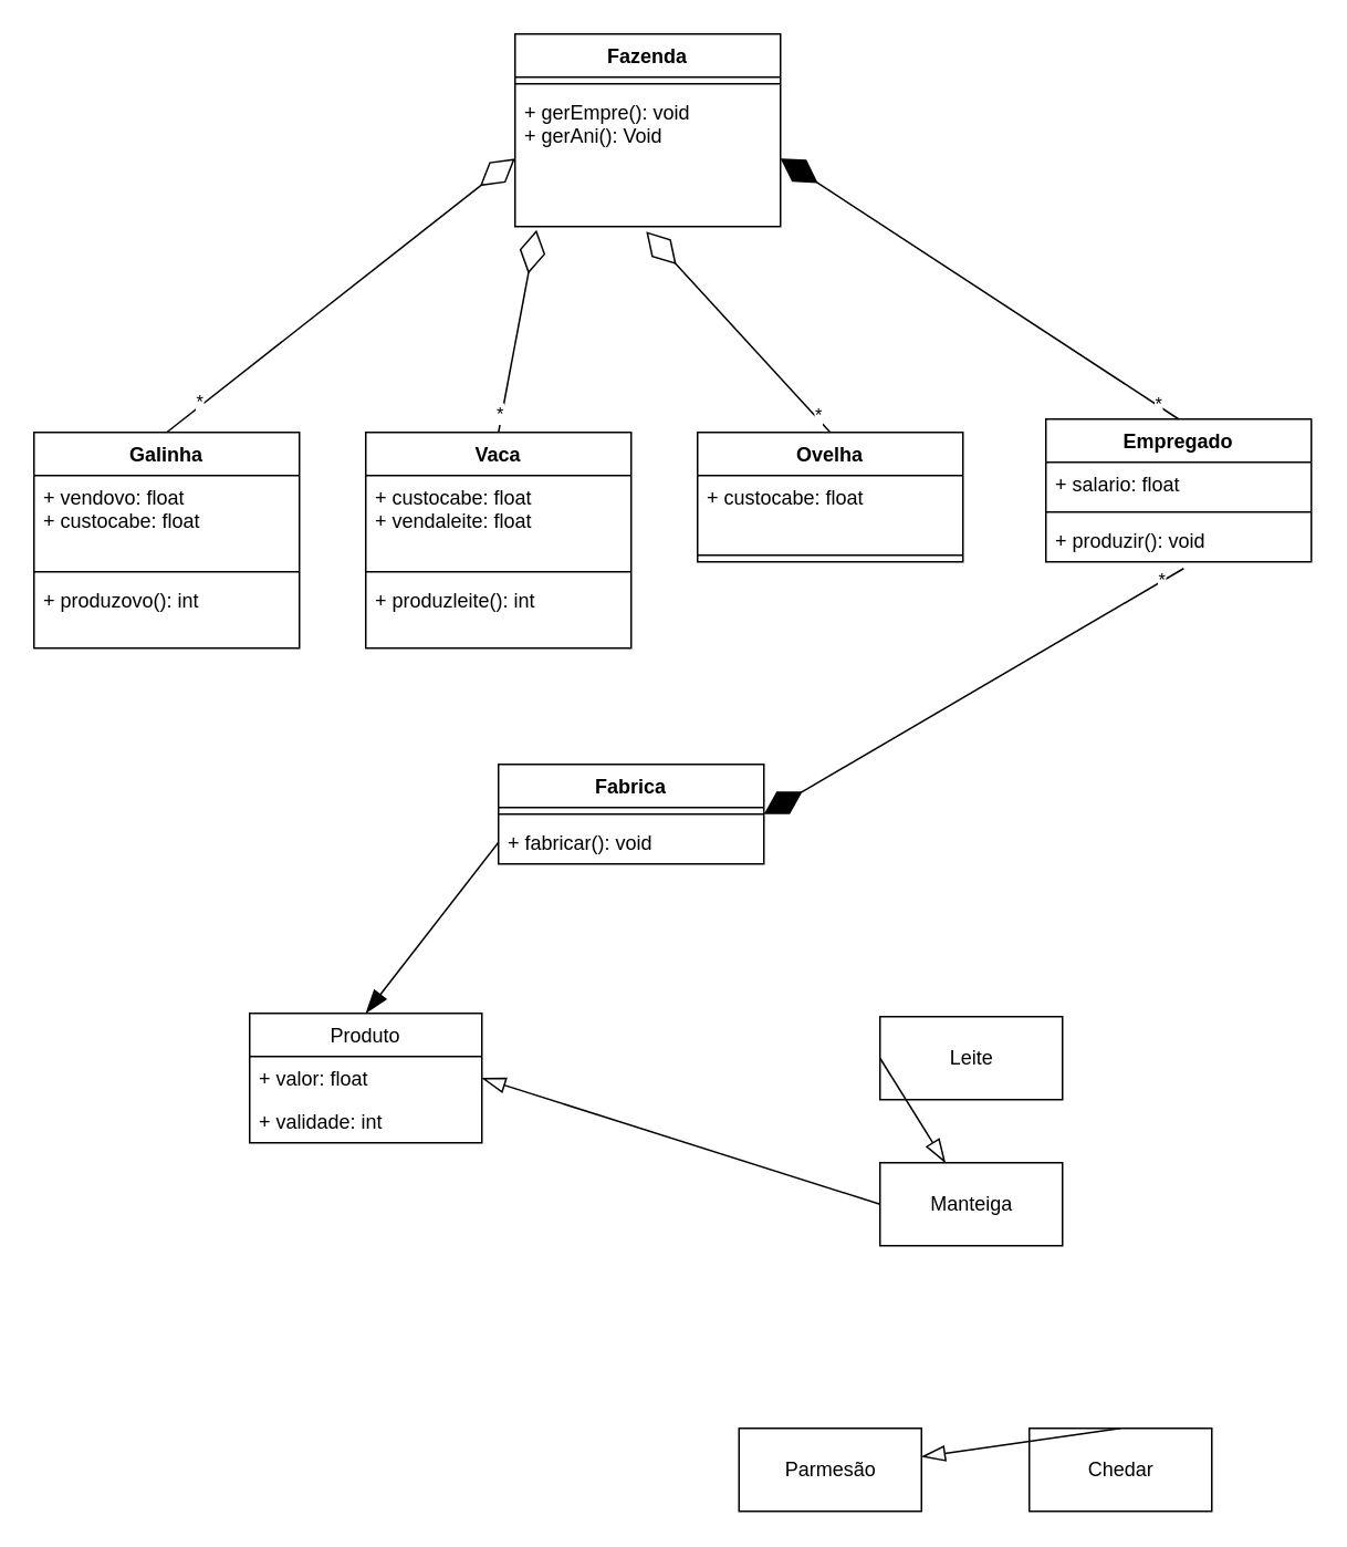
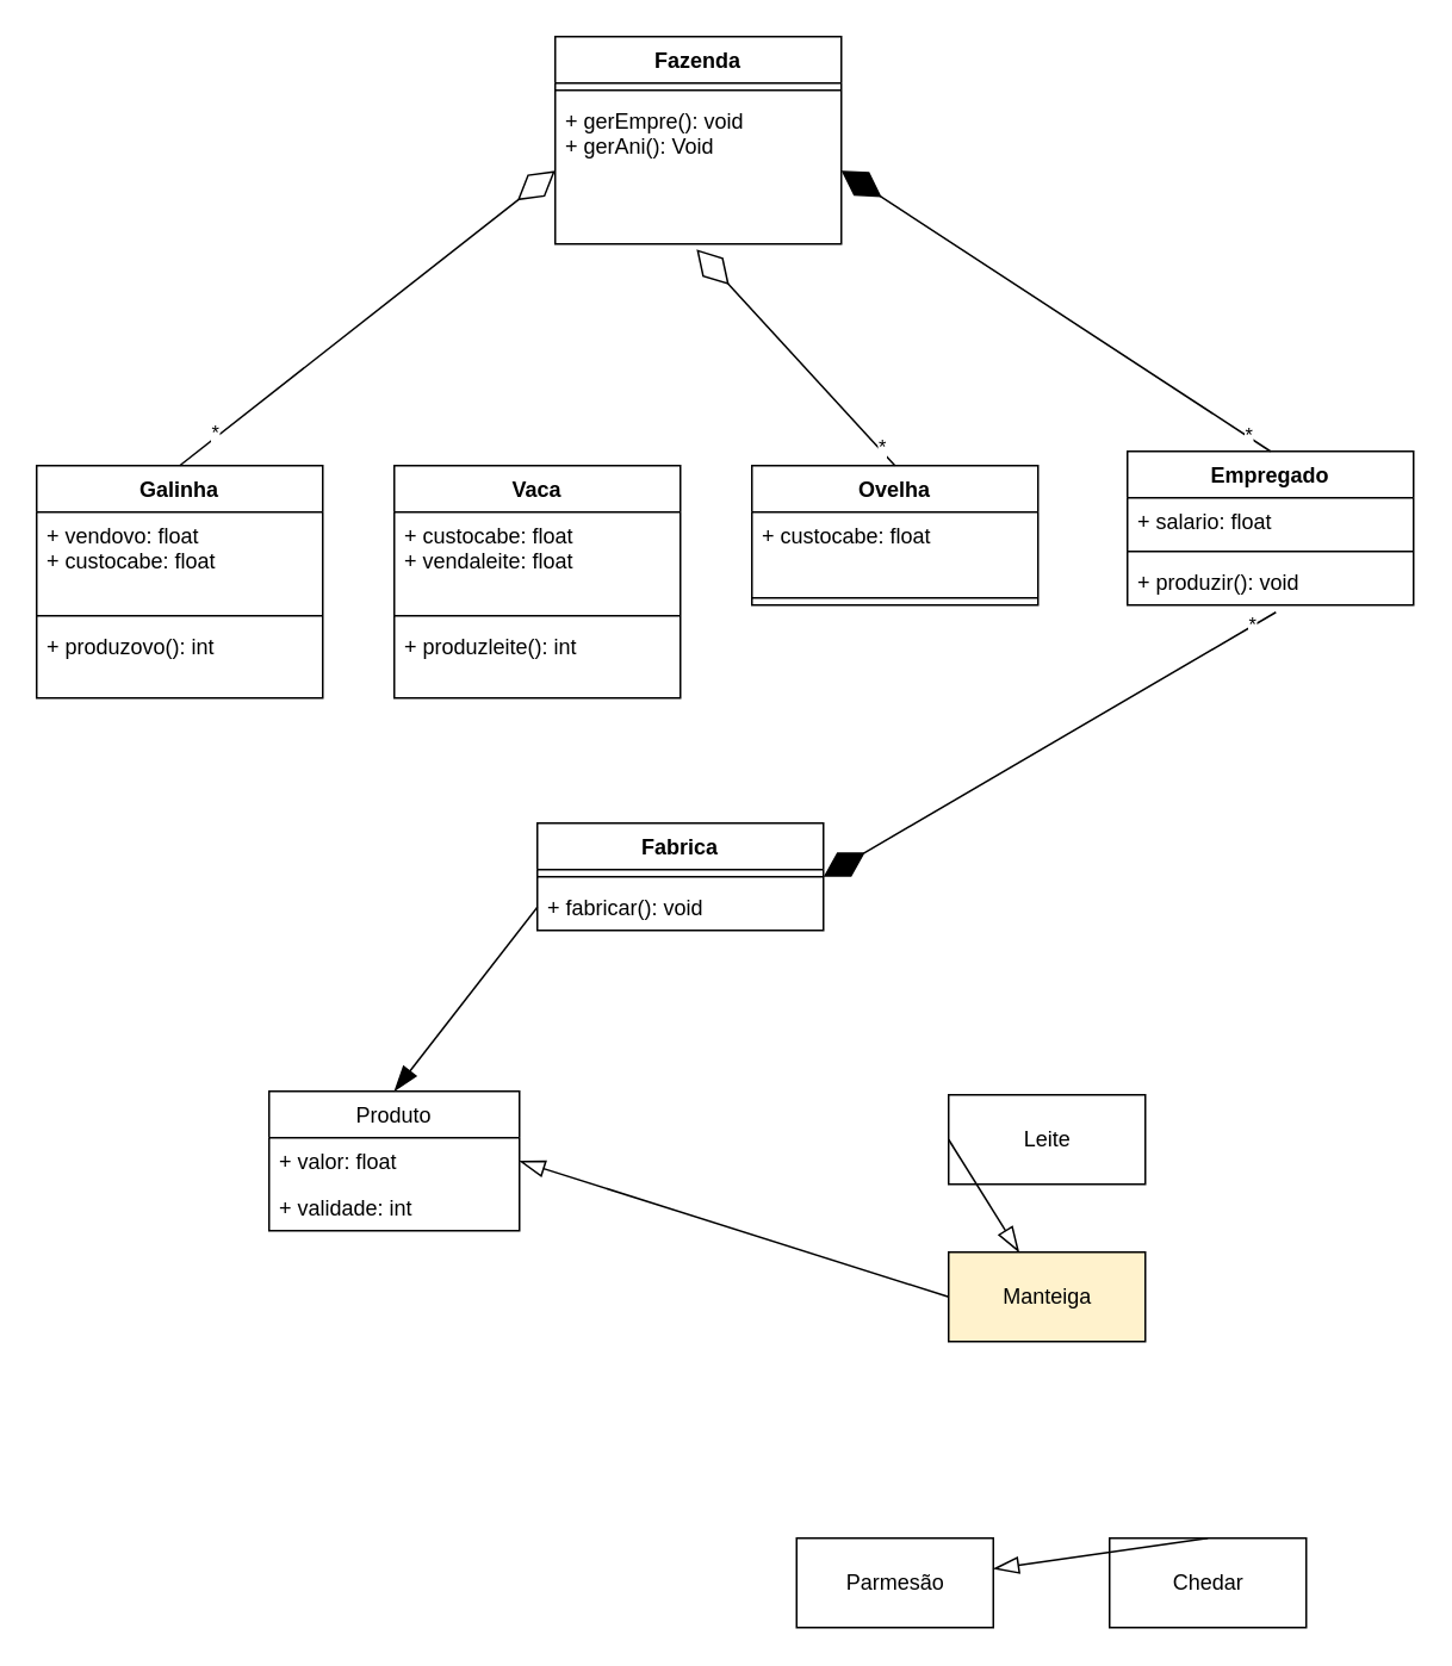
  <mxCell id="0" />
  <mxCell id="1" parent="0" />
  <mxCell id="2" value="Vaca" style="swimlane;fontStyle=1;align=center;verticalAlign=top;childLayout=stackLayout;horizontal=1;startSize=26;horizontalStack=0;resizeParent=1;resizeParentMax=0;resizeLast=0;collapsible=1;marginBottom=0;" vertex="1" parent="1"><mxGeometry x="220" y="260" width="160" height="130" as="geometry" /></mxCell>
  <mxCell id="3" value="+ custocabe: float&#10;+ vendaleite: float" style="text;strokeColor=none;fillColor=none;align=left;verticalAlign=top;spacingLeft=4;spacingRight=4;overflow=hidden;rotatable=0;points=[[0,0.5],[1,0.5]];portConstraint=eastwest;" vertex="1" parent="2"><mxGeometry y="26" width="160" height="54" as="geometry" /></mxCell>
  <mxCell id="4" value="" style="line;strokeWidth=1;fillColor=none;align=left;verticalAlign=middle;spacingTop=-1;spacingLeft=3;spacingRight=3;rotatable=0;labelPosition=right;points=[];portConstraint=eastwest;" vertex="1" parent="2"><mxGeometry y="80" width="160" height="8" as="geometry" /></mxCell>
  <mxCell id="5" value="+ produzleite(): int" style="text;strokeColor=none;fillColor=none;align=left;verticalAlign=top;spacingLeft=4;spacingRight=4;overflow=hidden;rotatable=0;points=[[0,0.5],[1,0.5]];portConstraint=eastwest;" vertex="1" parent="2"><mxGeometry y="88" width="160" height="42" as="geometry" /></mxCell>
  <mxCell id="6" value="Ovelha" style="swimlane;fontStyle=1;align=center;verticalAlign=top;childLayout=stackLayout;horizontal=1;startSize=26;horizontalStack=0;resizeParent=1;resizeParentMax=0;resizeLast=0;collapsible=1;marginBottom=0;" vertex="1" parent="1"><mxGeometry x="420" y="260" width="160" height="78" as="geometry" /></mxCell>
  <mxCell id="7" value="+ custocabe: float" style="text;strokeColor=none;fillColor=none;align=left;verticalAlign=top;spacingLeft=4;spacingRight=4;overflow=hidden;rotatable=0;points=[[0,0.5],[1,0.5]];portConstraint=eastwest;" vertex="1" parent="6"><mxGeometry y="26" width="160" height="44" as="geometry" /></mxCell>
  <mxCell id="8" value="" style="line;strokeWidth=1;fillColor=none;align=left;verticalAlign=middle;spacingTop=-1;spacingLeft=3;spacingRight=3;rotatable=0;labelPosition=right;points=[];portConstraint=eastwest;" vertex="1" parent="6"><mxGeometry y="70" width="160" height="8" as="geometry" /></mxCell>
  <mxCell id="9" value="Galinha" style="swimlane;fontStyle=1;align=center;verticalAlign=top;childLayout=stackLayout;horizontal=1;startSize=26;horizontalStack=0;resizeParent=1;resizeParentMax=0;resizeLast=0;collapsible=1;marginBottom=0;" vertex="1" parent="1"><mxGeometry x="20" y="260" width="160" height="130" as="geometry" /></mxCell>
  <mxCell id="10" value="+ vendovo: float&#10;+ custocabe: float" style="text;strokeColor=none;fillColor=none;align=left;verticalAlign=top;spacingLeft=4;spacingRight=4;overflow=hidden;rotatable=0;points=[[0,0.5],[1,0.5]];portConstraint=eastwest;" vertex="1" parent="9"><mxGeometry y="26" width="160" height="54" as="geometry" /></mxCell>
  <mxCell id="11" value="" style="line;strokeWidth=1;fillColor=none;align=left;verticalAlign=middle;spacingTop=-1;spacingLeft=3;spacingRight=3;rotatable=0;labelPosition=right;points=[];portConstraint=eastwest;" vertex="1" parent="9"><mxGeometry y="80" width="160" height="8" as="geometry" /></mxCell>
  <mxCell id="12" value="+ produzovo(): int" style="text;strokeColor=none;fillColor=none;align=left;verticalAlign=top;spacingLeft=4;spacingRight=4;overflow=hidden;rotatable=0;points=[[0,0.5],[1,0.5]];portConstraint=eastwest;" vertex="1" parent="9"><mxGeometry y="88" width="160" height="42" as="geometry" /></mxCell>
  <mxCell id="13" value="Fabrica" style="swimlane;fontStyle=1;align=center;verticalAlign=top;childLayout=stackLayout;horizontal=1;startSize=26;horizontalStack=0;resizeParent=1;resizeParentMax=0;resizeLast=0;collapsible=1;marginBottom=0;" vertex="1" parent="1"><mxGeometry x="300" y="460" width="160" height="60" as="geometry" /></mxCell>
  <mxCell id="14" value="" style="line;strokeWidth=1;fillColor=none;align=left;verticalAlign=middle;spacingTop=-1;spacingLeft=3;spacingRight=3;rotatable=0;labelPosition=right;points=[];portConstraint=eastwest;" vertex="1" parent="13"><mxGeometry y="26" width="160" height="8" as="geometry" /></mxCell>
  <mxCell id="15" value="+ fabricar(): void" style="text;strokeColor=none;fillColor=none;align=left;verticalAlign=top;spacingLeft=4;spacingRight=4;overflow=hidden;rotatable=0;points=[[0,0.5],[1,0.5]];portConstraint=eastwest;" vertex="1" parent="13"><mxGeometry y="34" width="160" height="26" as="geometry" /></mxCell>
  <mxCell id="16" value="Empregado" style="swimlane;fontStyle=1;align=center;verticalAlign=top;childLayout=stackLayout;horizontal=1;startSize=26;horizontalStack=0;resizeParent=1;resizeParentMax=0;resizeLast=0;collapsible=1;marginBottom=0;" vertex="1" parent="1"><mxGeometry x="630" y="252" width="160" height="86" as="geometry" /></mxCell>
  <mxCell id="17" value="+ salario: float" style="text;strokeColor=none;fillColor=none;align=left;verticalAlign=top;spacingLeft=4;spacingRight=4;overflow=hidden;rotatable=0;points=[[0,0.5],[1,0.5]];portConstraint=eastwest;" vertex="1" parent="16"><mxGeometry y="26" width="160" height="26" as="geometry" /></mxCell>
  <mxCell id="18" value="" style="line;strokeWidth=1;fillColor=none;align=left;verticalAlign=middle;spacingTop=-1;spacingLeft=3;spacingRight=3;rotatable=0;labelPosition=right;points=[];portConstraint=eastwest;" vertex="1" parent="16"><mxGeometry y="52" width="160" height="8" as="geometry" /></mxCell>
  <mxCell id="19" value="+ produzir(): void" style="text;strokeColor=none;fillColor=none;align=left;verticalAlign=top;spacingLeft=4;spacingRight=4;overflow=hidden;rotatable=0;points=[[0,0.5],[1,0.5]];portConstraint=eastwest;" vertex="1" parent="16"><mxGeometry y="60" width="160" height="26" as="geometry" /></mxCell>
  <mxCell id="20" value="Fazenda" style="swimlane;fontStyle=1;align=center;verticalAlign=top;childLayout=stackLayout;horizontal=1;startSize=26;horizontalStack=0;resizeParent=1;resizeParentMax=0;resizeLast=0;collapsible=1;marginBottom=0;" vertex="1" parent="1"><mxGeometry x="310" y="20" width="160" height="116" as="geometry" /></mxCell>
  <mxCell id="21" value="" style="line;strokeWidth=1;fillColor=none;align=left;verticalAlign=middle;spacingTop=-1;spacingLeft=3;spacingRight=3;rotatable=0;labelPosition=right;points=[];portConstraint=eastwest;" vertex="1" parent="20"><mxGeometry y="26" width="160" height="8" as="geometry" /></mxCell>
  <mxCell id="22" value="+ gerEmpre(): void&#10;+ gerAni(): Void" style="text;strokeColor=none;fillColor=none;align=left;verticalAlign=top;spacingLeft=4;spacingRight=4;overflow=hidden;rotatable=0;points=[[0,0.5],[1,0.5]];portConstraint=eastwest;" vertex="1" parent="20"><mxGeometry y="34" width="160" height="82" as="geometry" /></mxCell>
  <mxCell id="23" value="" style="endArrow=diamondThin;endFill=0;endSize=24;html=1;exitX=0.5;exitY=0;exitDx=0;exitDy=0;entryX=0;entryY=0.5;entryDx=0;entryDy=0;" edge="1" parent="1" source="9" target="22"><mxGeometry width="160" relative="1" as="geometry"><mxPoint x="110" y="110" as="sourcePoint" /><mxPoint x="270" y="110" as="targetPoint" /></mxGeometry></mxCell>
  <mxCell id="24" value="*" style="edgeLabel;html=1;align=center;verticalAlign=middle;resizable=0;points=[];" vertex="1" connectable="0" parent="23"><mxGeometry x="-0.799" y="2" relative="1" as="geometry"><mxPoint as="offset" /></mxGeometry></mxCell>
- <mxCell id="25" value="" style="endArrow=diamondThin;endFill=0;endSize=24;html=1;exitX=0.5;exitY=0;exitDx=0;exitDy=0;entryX=0.081;entryY=1.024;entryDx=0;entryDy=0;entryPerimeter=0;" edge="1" parent="1" source="2" target="22"><mxGeometry width="160" relative="1" as="geometry"><mxPoint x="280" y="200" as="sourcePoint" /><mxPoint x="440" y="200" as="targetPoint" /></mxGeometry></mxCell>
- <mxCell id="26" value="*" style="edgeLabel;html=1;align=center;verticalAlign=middle;resizable=0;points=[];" vertex="1" connectable="0" parent="25"><mxGeometry x="-0.826" y="2" relative="1" as="geometry"><mxPoint as="offset" /></mxGeometry></mxCell>
  <mxCell id="27" value="" style="endArrow=diamondThin;endFill=0;endSize=24;html=1;exitX=0.5;exitY=0;exitDx=0;exitDy=0;entryX=0.494;entryY=1.037;entryDx=0;entryDy=0;entryPerimeter=0;" edge="1" parent="1" source="6" target="22"><mxGeometry width="160" relative="1" as="geometry"><mxPoint x="330" y="200" as="sourcePoint" /><mxPoint x="490" y="200" as="targetPoint" /></mxGeometry></mxCell>
  <mxCell id="28" value="*" style="edgeLabel;html=1;align=center;verticalAlign=middle;resizable=0;points=[];" vertex="1" connectable="0" parent="27"><mxGeometry x="-0.844" y="-2" relative="1" as="geometry"><mxPoint as="offset" /></mxGeometry></mxCell>
  <mxCell id="29" value="" style="endArrow=diamondThin;endFill=1;endSize=24;html=1;exitX=0.5;exitY=0;exitDx=0;exitDy=0;entryX=1;entryY=0.5;entryDx=0;entryDy=0;" edge="1" parent="1" source="16" target="22"><mxGeometry width="160" relative="1" as="geometry"><mxPoint x="560" y="120" as="sourcePoint" /><mxPoint x="720" y="120" as="targetPoint" /></mxGeometry></mxCell>
  <mxCell id="30" value="*" style="edgeLabel;html=1;align=center;verticalAlign=middle;resizable=0;points=[];" vertex="1" connectable="0" parent="29"><mxGeometry x="-0.886" y="-1" relative="1" as="geometry"><mxPoint as="offset" /></mxGeometry></mxCell>
  <mxCell id="31" value="" style="endArrow=diamondThin;endFill=1;endSize=24;html=1;entryX=1;entryY=0.5;entryDx=0;entryDy=0;exitX=0.519;exitY=1.154;exitDx=0;exitDy=0;exitPerimeter=0;" edge="1" parent="1" source="19" target="13"><mxGeometry width="160" relative="1" as="geometry"><mxPoint x="310" y="360" as="sourcePoint" /><mxPoint x="470" y="360" as="targetPoint" /></mxGeometry></mxCell>
  <mxCell id="32" value="*" style="edgeLabel;html=1;align=center;verticalAlign=middle;resizable=0;points=[];" vertex="1" connectable="0" parent="31"><mxGeometry x="-0.899" y="-1" relative="1" as="geometry"><mxPoint as="offset" /></mxGeometry></mxCell>
  <mxCell id="33" value="Produto" style="swimlane;fontStyle=0;childLayout=stackLayout;horizontal=1;startSize=26;fillColor=none;horizontalStack=0;resizeParent=1;resizeParentMax=0;resizeLast=0;collapsible=1;marginBottom=0;" vertex="1" parent="1"><mxGeometry x="150" y="610" width="140" height="78" as="geometry" /></mxCell>
  <mxCell id="34" value="+ valor: float" style="text;strokeColor=none;fillColor=none;align=left;verticalAlign=top;spacingLeft=4;spacingRight=4;overflow=hidden;rotatable=0;points=[[0,0.5],[1,0.5]];portConstraint=eastwest;" vertex="1" parent="33"><mxGeometry y="26" width="140" height="26" as="geometry" /></mxCell>
  <mxCell id="35" value="+ validade: int" style="text;strokeColor=none;fillColor=none;align=left;verticalAlign=top;spacingLeft=4;spacingRight=4;overflow=hidden;rotatable=0;points=[[0,0.5],[1,0.5]];portConstraint=eastwest;" vertex="1" parent="33"><mxGeometry y="52" width="140" height="26" as="geometry" /></mxCell>
  <mxCell id="36" value="Leite" style="html=1;" vertex="1" parent="1"><mxGeometry x="530" y="612" width="110" height="50" as="geometry" /></mxCell>
- <mxCell id="37" value="Manteiga" style="html=1;" vertex="1" parent="1"><mxGeometry x="530" y="700" width="110" height="50" as="geometry" /></mxCell>
+ <mxCell id="37" value="Manteiga" style="html=1;fillColor=#fff2cc;" vertex="1" parent="1"><mxGeometry x="530" y="700" width="110" height="50" as="geometry" /></mxCell>
  <mxCell id="38" value="Parmesão" style="html=1;" vertex="1" parent="1"><mxGeometry x="445" y="860" width="110" height="50" as="geometry" /></mxCell>
  <mxCell id="39" value="Chedar" style="html=1;" vertex="1" parent="1"><mxGeometry x="620" y="860" width="110" height="50" as="geometry" /></mxCell>
  <mxCell id="40" value="" style="endArrow=blockThin;dashed=0;endFill=1;endSize=12;html=1;exitX=0;exitY=0.5;exitDx=0;exitDy=0;entryX=0.5;entryY=0;entryDx=0;entryDy=0;" edge="1" parent="1" source="15" target="33"><mxGeometry width="160" relative="1" as="geometry"><mxPoint x="310" y="560" as="sourcePoint" /><mxPoint x="470" y="560" as="targetPoint" /></mxGeometry></mxCell>
  <mxCell id="41" value="" style="endArrow=blockThin;endFill=0;endSize=12;html=1;exitX=0;exitY=0.5;exitDx=0;exitDy=0;" edge="1" parent="1" source="36" target="37"><mxGeometry width="160" relative="1" as="geometry"><mxPoint x="330" y="670" as="sourcePoint" /><mxPoint x="490" y="670" as="targetPoint" /></mxGeometry></mxCell>
  <mxCell id="42" value="" style="endArrow=blockThin;endFill=0;endSize=12;html=1;exitX=0;exitY=0.5;exitDx=0;exitDy=0;entryX=1;entryY=0.5;entryDx=0;entryDy=0;" edge="1" parent="1" source="37" target="34"><mxGeometry width="160" relative="1" as="geometry"><mxPoint x="280" y="750" as="sourcePoint" /><mxPoint x="440" y="750" as="targetPoint" /></mxGeometry></mxCell>
  <mxCell id="43" value="" style="endArrow=blockThin;endFill=0;endSize=12;html=1;exitX=0.5;exitY=0;exitDx=0;exitDy=0;" edge="1" parent="1" source="39" target="38"><mxGeometry width="160" relative="1" as="geometry"><mxPoint x="450" y="780" as="sourcePoint" /><mxPoint x="610" y="780" as="targetPoint" /></mxGeometry></mxCell>
